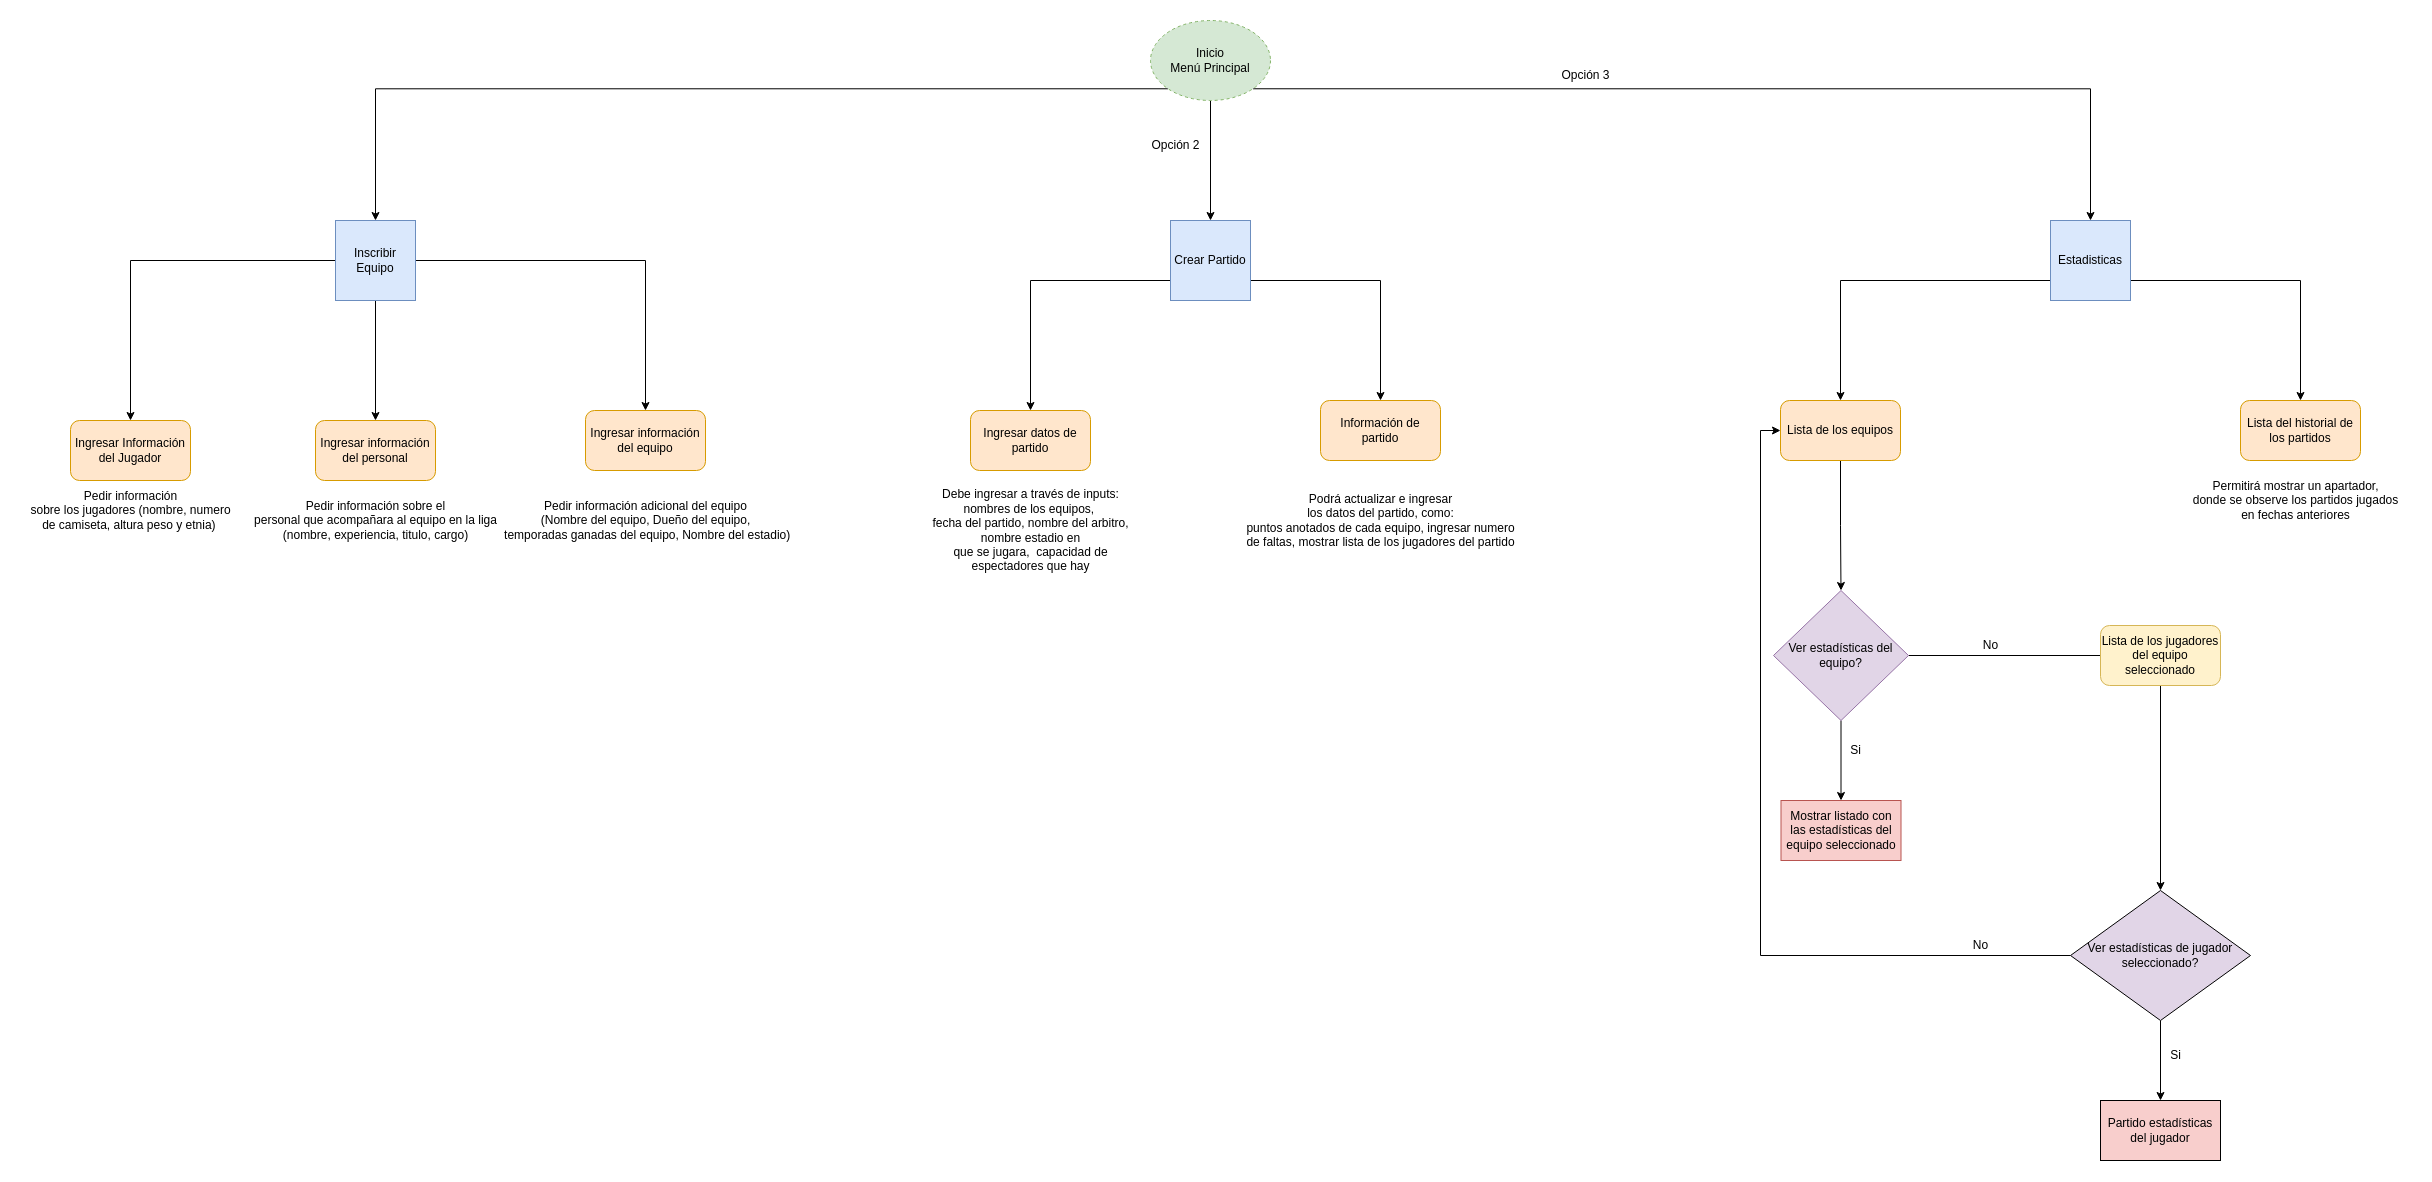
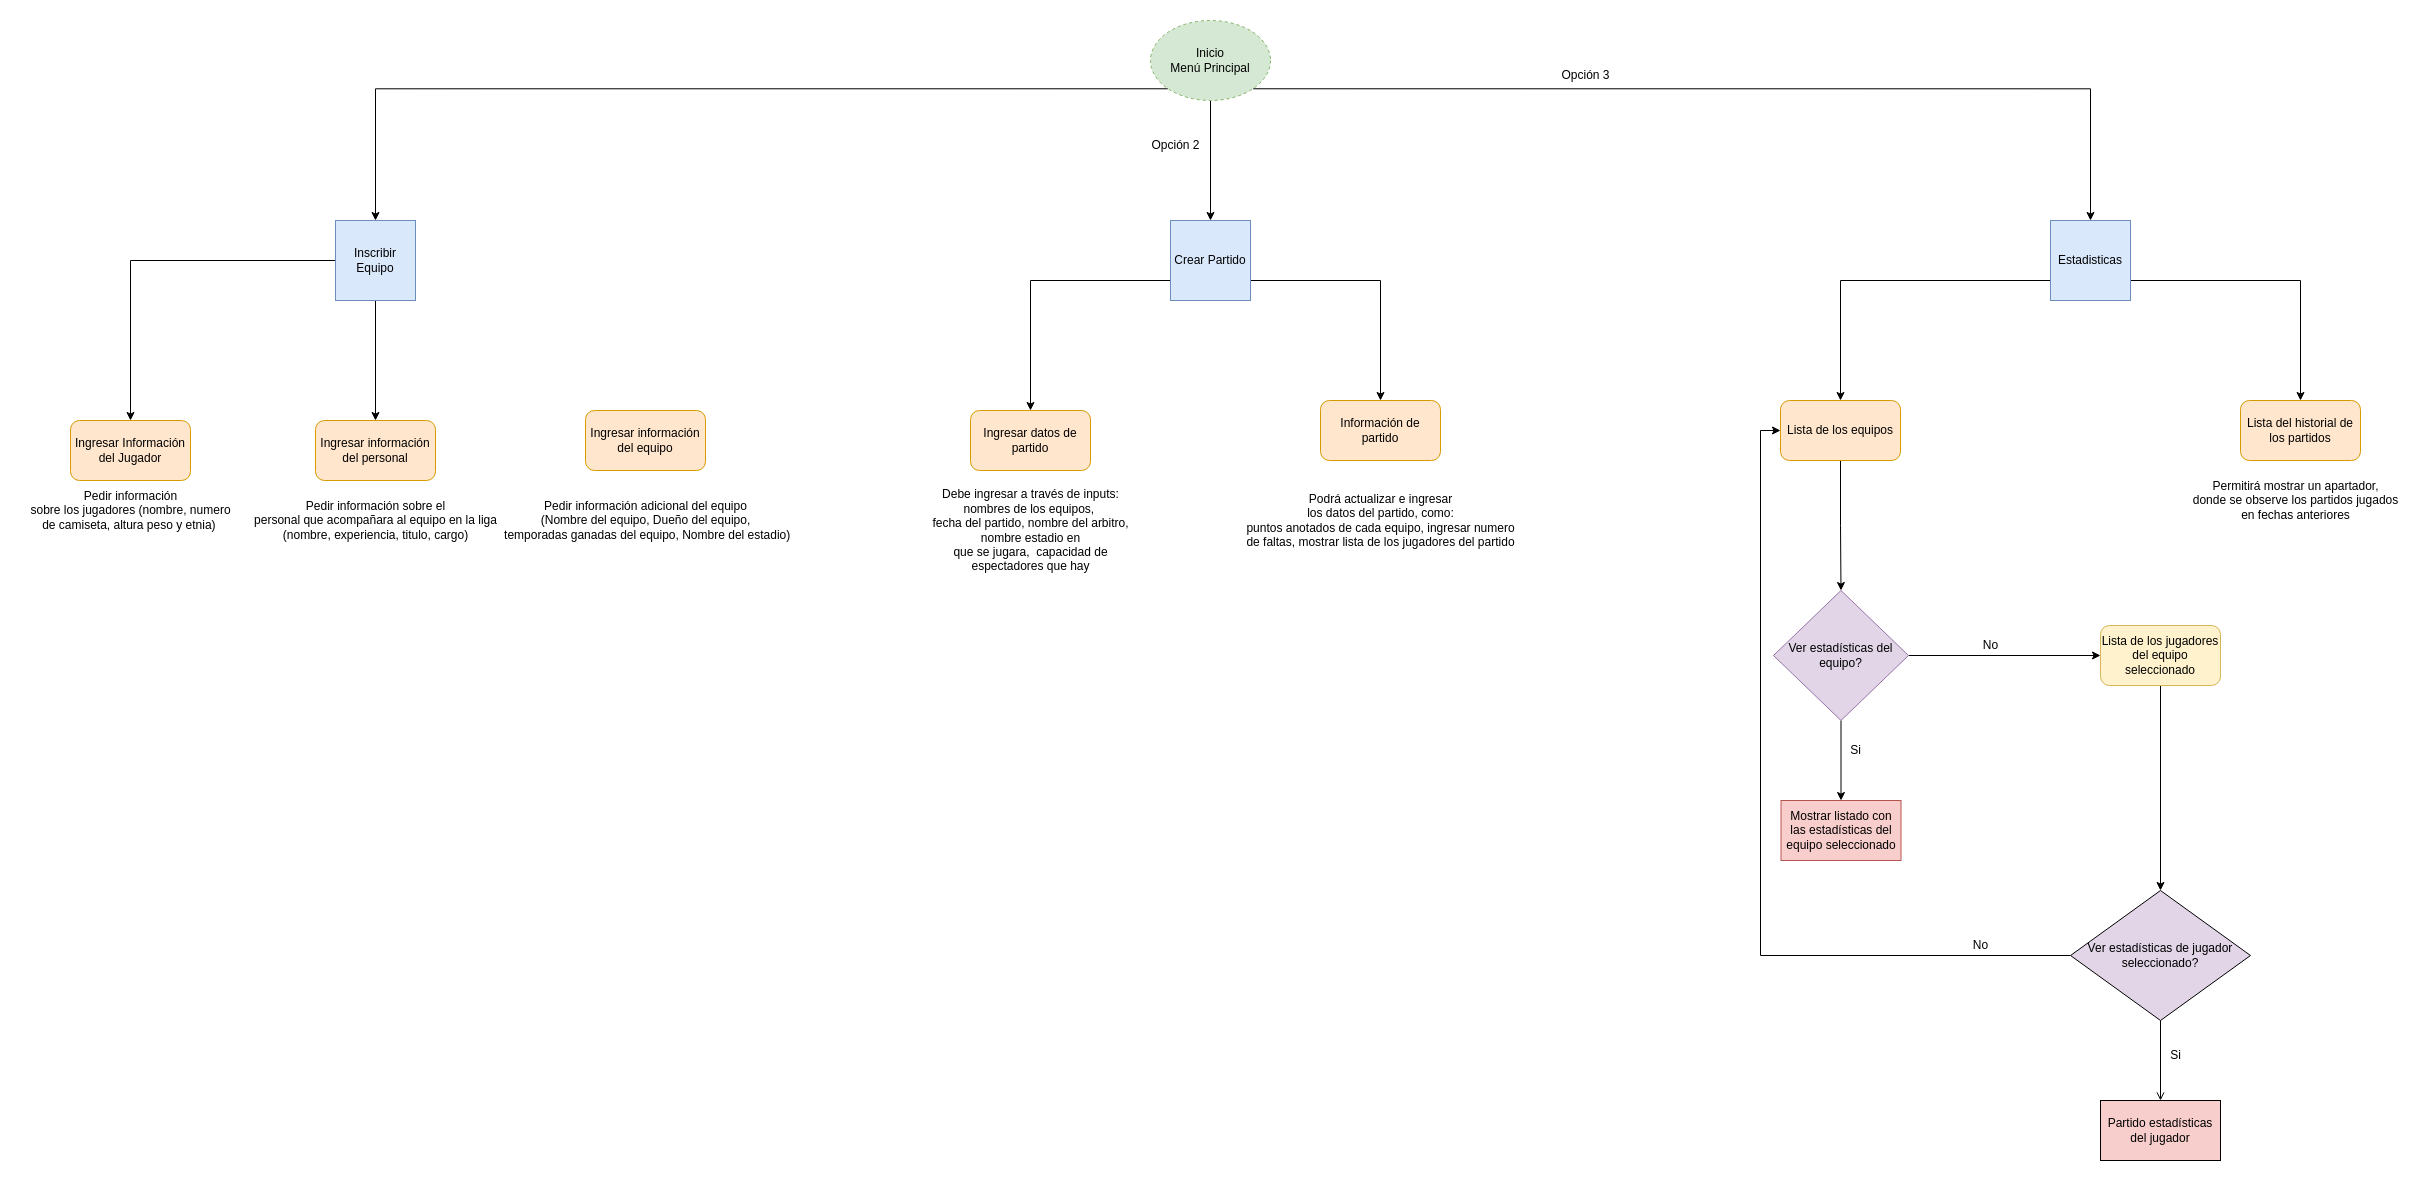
  <mxCell id="0" />
  <mxCell id="1" parent="0" />
  <mxCell id="2" style="edgeStyle=orthogonalEdgeStyle;rounded=0;orthogonalLoop=1;jettySize=auto;html=1;exitX=0.5;exitY=1;exitDx=0;exitDy=0;entryX=0.5;entryY=0;entryDx=0;entryDy=0;" edge="1" parent="1" source="5" target="12"><mxGeometry relative="1" as="geometry" /></mxCell>
  <mxCell id="3" style="edgeStyle=orthogonalEdgeStyle;rounded=0;orthogonalLoop=1;jettySize=auto;html=1;exitX=0;exitY=1;exitDx=0;exitDy=0;entryX=0.5;entryY=0;entryDx=0;entryDy=0;" edge="1" parent="1" source="5" target="9"><mxGeometry relative="1" as="geometry" /></mxCell>
  <mxCell id="4" style="edgeStyle=orthogonalEdgeStyle;rounded=0;orthogonalLoop=1;jettySize=auto;html=1;exitX=1;exitY=1;exitDx=0;exitDy=0;" edge="1" parent="1" source="5" target="15"><mxGeometry relative="1" as="geometry" /></mxCell>
  <mxCell id="5" value="Inicio&lt;br&gt;Menú Principal" style="ellipse;whiteSpace=wrap;html=1;fillColor=#d5e8d4;strokeColor=#82b366;dashed=1;" vertex="1" parent="1"><mxGeometry x="1150" y="20" width="120" height="80" as="geometry" /></mxCell>
  <mxCell id="6" style="edgeStyle=orthogonalEdgeStyle;rounded=0;orthogonalLoop=1;jettySize=auto;html=1;exitX=0.5;exitY=1;exitDx=0;exitDy=0;entryX=0.5;entryY=0;entryDx=0;entryDy=0;" edge="1" parent="1" source="9" target="17"><mxGeometry relative="1" as="geometry" /></mxCell>
  <mxCell id="7" style="edgeStyle=orthogonalEdgeStyle;rounded=0;orthogonalLoop=1;jettySize=auto;html=1;exitX=0;exitY=0.5;exitDx=0;exitDy=0;entryX=0.5;entryY=0;entryDx=0;entryDy=0;" edge="1" parent="1" source="9" target="16"><mxGeometry relative="1" as="geometry" /></mxCell>
- <mxCell id="8" style="edgeStyle=orthogonalEdgeStyle;rounded=0;orthogonalLoop=1;jettySize=auto;html=1;exitX=1;exitY=0.5;exitDx=0;exitDy=0;entryX=0.5;entryY=0;entryDx=0;entryDy=0;" edge="1" parent="1" source="9" target="22"><mxGeometry relative="1" as="geometry" /></mxCell>
  <mxCell id="9" value="Inscribir Equipo" style="whiteSpace=wrap;html=1;aspect=fixed;fillColor=#dae8fc;strokeColor=#6c8ebf;" vertex="1" parent="1"><mxGeometry x="335" y="220" width="80" height="80" as="geometry" /></mxCell>
  <mxCell id="10" style="edgeStyle=orthogonalEdgeStyle;rounded=0;orthogonalLoop=1;jettySize=auto;html=1;exitX=0;exitY=0.75;exitDx=0;exitDy=0;entryX=0.5;entryY=0;entryDx=0;entryDy=0;" edge="1" parent="1" source="12" target="24"><mxGeometry relative="1" as="geometry" /></mxCell>
  <mxCell id="11" style="edgeStyle=orthogonalEdgeStyle;rounded=0;orthogonalLoop=1;jettySize=auto;html=1;exitX=1;exitY=0.75;exitDx=0;exitDy=0;entryX=0.5;entryY=0;entryDx=0;entryDy=0;" edge="1" parent="1" source="12" target="26"><mxGeometry relative="1" as="geometry" /></mxCell>
  <mxCell id="12" value="Crear Partido" style="whiteSpace=wrap;html=1;aspect=fixed;fillColor=#dae8fc;strokeColor=#6c8ebf;" vertex="1" parent="1"><mxGeometry x="1170" y="220" width="80" height="80" as="geometry" /></mxCell>
  <mxCell id="13" style="edgeStyle=orthogonalEdgeStyle;rounded=0;orthogonalLoop=1;jettySize=auto;html=1;exitX=0;exitY=0.75;exitDx=0;exitDy=0;entryX=0.5;entryY=0;entryDx=0;entryDy=0;" edge="1" parent="1" source="15" target="29"><mxGeometry relative="1" as="geometry" /></mxCell>
  <mxCell id="14" style="edgeStyle=orthogonalEdgeStyle;rounded=0;orthogonalLoop=1;jettySize=auto;html=1;exitX=1;exitY=0.75;exitDx=0;exitDy=0;entryX=0.5;entryY=0;entryDx=0;entryDy=0;" edge="1" parent="1" source="15" target="33"><mxGeometry relative="1" as="geometry" /></mxCell>
  <mxCell id="15" value="Estadisticas" style="whiteSpace=wrap;html=1;aspect=fixed;fillColor=#dae8fc;strokeColor=#6c8ebf;" vertex="1" parent="1"><mxGeometry x="2050" y="220" width="80" height="80" as="geometry" /></mxCell>
  <mxCell id="16" value="Ingresar Información del Jugador" style="rounded=1;whiteSpace=wrap;html=1;fillColor=#ffe6cc;strokeColor=#d79b00;" vertex="1" parent="1"><mxGeometry x="70" y="420" width="120" height="60" as="geometry" /></mxCell>
  <mxCell id="17" value="Ingresar información del personal" style="rounded=1;whiteSpace=wrap;html=1;fillColor=#ffe6cc;strokeColor=#d79b00;" vertex="1" parent="1"><mxGeometry x="315" y="420" width="120" height="60" as="geometry" /></mxCell>
  <mxCell id="18" value="Pedir información &lt;br&gt;sobre los jugadores (nombre, numero &lt;br&gt;de camiseta, altura peso y etnia)&amp;nbsp;" style="text;html=1;align=center;verticalAlign=middle;resizable=0;points=[];autosize=1;strokeColor=none;fillColor=none;" vertex="1" parent="1"><mxGeometry x="20" y="480" width="220" height="60" as="geometry" /></mxCell>
  <mxCell id="19" value="Opción 2" style="text;html=1;align=center;verticalAlign=middle;resizable=0;points=[];autosize=1;strokeColor=none;fillColor=none;" vertex="1" parent="1"><mxGeometry x="1140" y="130" width="70" height="30" as="geometry" /></mxCell>
  <mxCell id="20" value="Opción 3" style="text;html=1;align=center;verticalAlign=middle;resizable=0;points=[];autosize=1;strokeColor=none;fillColor=none;" vertex="1" parent="1"><mxGeometry x="1550" y="60" width="70" height="30" as="geometry" /></mxCell>
  <mxCell id="21" value="Pedir información sobre el &lt;br&gt;personal que acompañara&amp;nbsp;al equipo en la liga &lt;br&gt;(nombre, experiencia, titulo, cargo)" style="text;html=1;align=center;verticalAlign=middle;resizable=0;points=[];autosize=1;strokeColor=none;fillColor=none;" vertex="1" parent="1"><mxGeometry x="240" y="490" width="270" height="60" as="geometry" /></mxCell>
  <mxCell id="22" value="Ingresar información del equipo" style="rounded=1;whiteSpace=wrap;html=1;fillColor=#ffe6cc;strokeColor=#d79b00;" vertex="1" parent="1"><mxGeometry x="585" y="410" width="120" height="60" as="geometry" /></mxCell>
  <mxCell id="23" value="Pedir información adicional del equipo&lt;br&gt;(Nombre del equipo, Dueño del equipo,&lt;br&gt;&amp;nbsp;temporadas ganadas del equipo,&amp;nbsp;Nombre del estadio)" style="text;html=1;align=center;verticalAlign=middle;resizable=0;points=[];autosize=1;strokeColor=none;fillColor=none;" vertex="1" parent="1"><mxGeometry x="490" y="490" width="310" height="60" as="geometry" /></mxCell>
  <mxCell id="24" value="Ingresar datos de partido" style="rounded=1;whiteSpace=wrap;html=1;fillColor=#ffe6cc;strokeColor=#d79b00;" vertex="1" parent="1"><mxGeometry x="970" y="410" width="120" height="60" as="geometry" /></mxCell>
  <mxCell id="25" value="Debe ingresar a través de inputs: &lt;br&gt;nombres de los equipos,&amp;nbsp;&lt;br&gt;fecha del partido, nombre del arbitro, &lt;br&gt;nombre estadio en &lt;br&gt;que se jugara,&amp;nbsp; capacidad de &lt;br&gt;espectadores que hay" style="text;html=1;align=center;verticalAlign=middle;resizable=0;points=[];autosize=1;strokeColor=none;fillColor=none;" vertex="1" parent="1"><mxGeometry x="920" y="480" width="220" height="100" as="geometry" /></mxCell>
  <mxCell id="26" value="Información de partido" style="rounded=1;whiteSpace=wrap;html=1;fillColor=#ffe6cc;strokeColor=#d79b00;" vertex="1" parent="1"><mxGeometry x="1320" y="400" width="120" height="60" as="geometry" /></mxCell>
  <mxCell id="27" value="Podrá actualizar e ingresar &lt;br&gt;los datos del partido, como:&lt;br&gt;puntos anotados de cada equipo, ingresar numero &lt;br&gt;de faltas, mostrar lista de los jugadores del partido" style="text;html=1;align=center;verticalAlign=middle;resizable=0;points=[];autosize=1;strokeColor=none;fillColor=none;" vertex="1" parent="1"><mxGeometry x="1235" y="485" width="290" height="70" as="geometry" /></mxCell>
  <mxCell id="28" style="edgeStyle=orthogonalEdgeStyle;rounded=0;orthogonalLoop=1;jettySize=auto;html=1;exitX=0.5;exitY=1;exitDx=0;exitDy=0;entryX=0.5;entryY=0;entryDx=0;entryDy=0;" edge="1" parent="1" source="29" target="32"><mxGeometry relative="1" as="geometry" /></mxCell>
  <mxCell id="29" value="Lista de los equipos" style="rounded=1;whiteSpace=wrap;html=1;fillColor=#ffe6cc;strokeColor=#d79b00;" vertex="1" parent="1"><mxGeometry x="1780" y="400" width="120" height="60" as="geometry" /></mxCell>
  <mxCell id="30" style="edgeStyle=orthogonalEdgeStyle;rounded=0;orthogonalLoop=1;jettySize=auto;html=1;exitX=0.5;exitY=1;exitDx=0;exitDy=0;entryX=0.5;entryY=0;entryDx=0;entryDy=0;" edge="1" parent="1" source="32" target="35"><mxGeometry relative="1" as="geometry" /></mxCell>
- <mxCell id="31" style="edgeStyle=orthogonalEdgeStyle;rounded=0;orthogonalLoop=1;jettySize=auto;html=1;exitX=1;exitY=0.5;exitDx=0;exitDy=0;entryX=0;entryY=0.5;entryDx=0;entryDy=0;endArrow=none;" edge="1" parent="1" source="32" target="39"><mxGeometry relative="1" as="geometry"><mxPoint x="2080" y="655.077" as="targetPoint" /></mxGeometry></mxCell>
+ <mxCell id="31" style="edgeStyle=orthogonalEdgeStyle;rounded=0;orthogonalLoop=1;jettySize=auto;html=1;exitX=1;exitY=0.5;exitDx=0;exitDy=0;entryX=0;entryY=0.5;entryDx=0;entryDy=0;" edge="1" parent="1" source="32" target="39"><mxGeometry relative="1" as="geometry"><mxPoint x="2080" y="655.077" as="targetPoint" /></mxGeometry></mxCell>
  <mxCell id="32" value="Ver estadísticas del equipo?" style="rhombus;whiteSpace=wrap;html=1;fillColor=#e1d5e7;strokeColor=#9673a6;" vertex="1" parent="1"><mxGeometry x="1773" y="590" width="135" height="130" as="geometry" /></mxCell>
  <mxCell id="33" value="Lista del historial de los partidos" style="rounded=1;whiteSpace=wrap;html=1;fillColor=#ffe6cc;strokeColor=#d79b00;" vertex="1" parent="1"><mxGeometry x="2240" y="400" width="120" height="60" as="geometry" /></mxCell>
  <mxCell id="34" value="Permitirá mostrar un apartador, &lt;br&gt;donde se observe los partidos jugados &lt;br&gt;en fechas anteriores" style="text;html=1;align=center;verticalAlign=middle;resizable=0;points=[];autosize=1;strokeColor=none;fillColor=none;" vertex="1" parent="1"><mxGeometry x="2180" y="470" width="230" height="60" as="geometry" /></mxCell>
  <mxCell id="35" value="Mostrar listado con las estadísticas del equipo seleccionado" style="rounded=0;whiteSpace=wrap;html=1;fillColor=#f8cecc;strokeColor=#b85450;" vertex="1" parent="1"><mxGeometry x="1780.5" y="800" width="120" height="60" as="geometry" /></mxCell>
  <mxCell id="36" value="Si" style="text;html=1;align=center;verticalAlign=middle;resizable=0;points=[];autosize=1;strokeColor=none;fillColor=none;" vertex="1" parent="1"><mxGeometry x="1840" y="735" width="30" height="30" as="geometry" /></mxCell>
  <mxCell id="37" value="No" style="text;html=1;align=center;verticalAlign=middle;resizable=0;points=[];autosize=1;strokeColor=none;fillColor=none;" vertex="1" parent="1"><mxGeometry x="1970" y="630" width="40" height="30" as="geometry" /></mxCell>
  <mxCell id="38" style="edgeStyle=orthogonalEdgeStyle;rounded=0;orthogonalLoop=1;jettySize=auto;html=1;exitX=0.5;exitY=1;exitDx=0;exitDy=0;entryX=0.5;entryY=0;entryDx=0;entryDy=0;" edge="1" parent="1" source="39" target="42"><mxGeometry relative="1" as="geometry" /></mxCell>
  <mxCell id="39" value="Lista de los jugadores del equipo seleccionado" style="rounded=1;whiteSpace=wrap;html=1;fillColor=#fff2cc;strokeColor=#d6b656;" vertex="1" parent="1"><mxGeometry x="2100" y="625" width="120" height="60" as="geometry" /></mxCell>
- <mxCell id="40" style="edgeStyle=orthogonalEdgeStyle;rounded=0;orthogonalLoop=1;jettySize=auto;html=1;exitX=0.5;exitY=1;exitDx=0;exitDy=0;entryX=0.5;entryY=0;entryDx=0;entryDy=0;" edge="1" parent="1" source="42" target="43"><mxGeometry relative="1" as="geometry" /></mxCell>
+ <mxCell id="40" style="edgeStyle=orthogonalEdgeStyle;rounded=0;orthogonalLoop=1;jettySize=auto;html=1;exitX=0.5;exitY=1;exitDx=0;exitDy=0;entryX=0.5;entryY=0;entryDx=0;entryDy=0;endArrow=open;" edge="1" parent="1" source="42" target="43"><mxGeometry relative="1" as="geometry" /></mxCell>
  <mxCell id="41" style="edgeStyle=orthogonalEdgeStyle;rounded=0;orthogonalLoop=1;jettySize=auto;html=1;exitX=0;exitY=0.5;exitDx=0;exitDy=0;entryX=0;entryY=0.5;entryDx=0;entryDy=0;" edge="1" parent="1" source="42" target="29"><mxGeometry relative="1" as="geometry" /></mxCell>
  <mxCell id="42" value="Ver estadísticas de jugador seleccionado?" style="rhombus;whiteSpace=wrap;html=1;fillColor=#E1D5E7;" vertex="1" parent="1"><mxGeometry x="2070" y="890" width="180" height="130" as="geometry" /></mxCell>
  <mxCell id="43" value="Partido estadísticas del jugador" style="rounded=0;whiteSpace=wrap;html=1;fillColor=#F8CECC;" vertex="1" parent="1"><mxGeometry x="2100" y="1100" width="120" height="60" as="geometry" /></mxCell>
  <mxCell id="44" value="Si" style="text;html=1;align=center;verticalAlign=middle;resizable=0;points=[];autosize=1;strokeColor=none;fillColor=none;" vertex="1" parent="1"><mxGeometry x="2160" y="1040" width="30" height="30" as="geometry" /></mxCell>
  <mxCell id="45" value="No" style="text;html=1;align=center;verticalAlign=middle;resizable=0;points=[];autosize=1;strokeColor=none;fillColor=none;" vertex="1" parent="1"><mxGeometry x="1960" y="930" width="40" height="30" as="geometry" /></mxCell>
